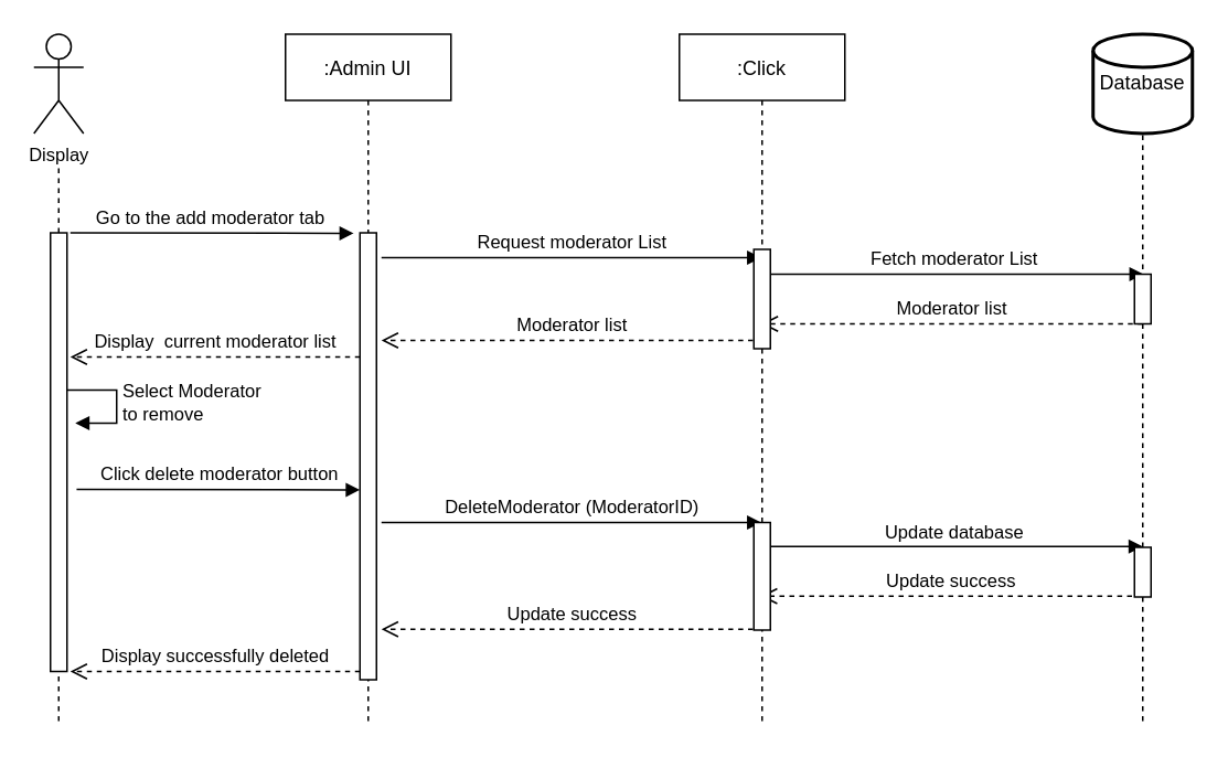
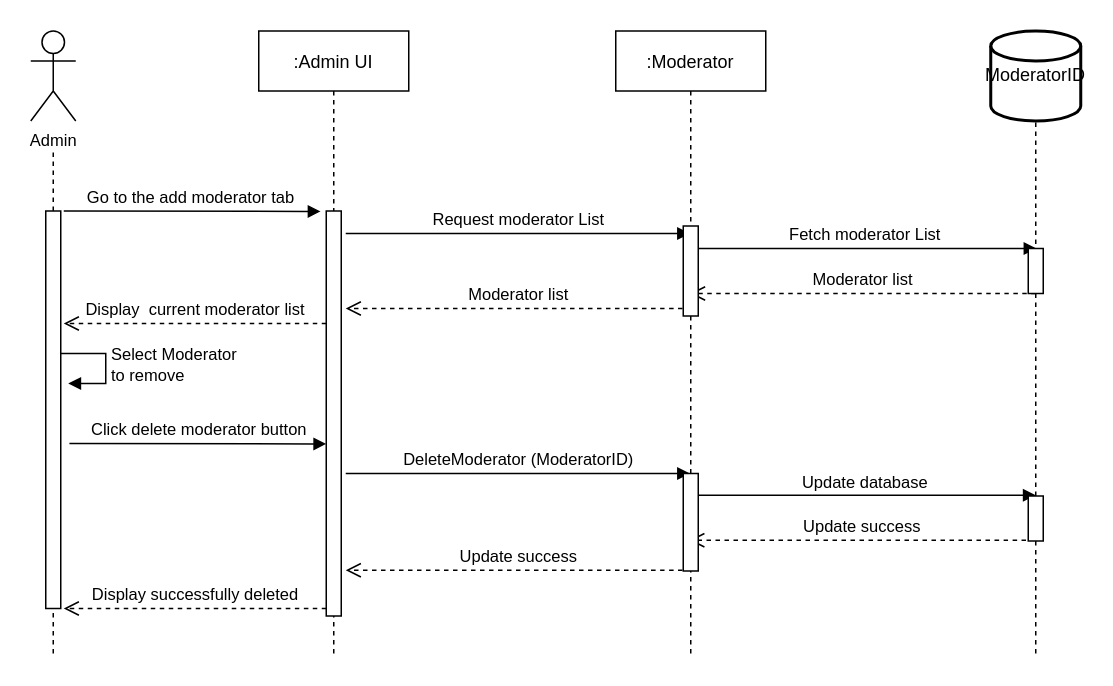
  <mxCell id="0" />
  <mxCell id="1" parent="0" />
  <mxCell id="2" value=":Admin UI" style="shape=umlLifeline;perimeter=lifelinePerimeter;container=1;collapsible=0;recursiveResize=0;rounded=0;shadow=0;strokeWidth=1;" vertex="1" parent="1"><mxGeometry x="172" y="20" width="100" height="415" as="geometry" /></mxCell>
  <mxCell id="3" value="" style="points=[];perimeter=orthogonalPerimeter;rounded=0;shadow=0;strokeWidth=1;" vertex="1" parent="2"><mxGeometry x="45" y="120" width="10" height="270" as="geometry" /></mxCell>
  <mxCell id="4" value="Go to the add moderator tab&amp;nbsp;" style="html=1;verticalAlign=bottom;endArrow=block;rounded=0;fontSize=11;exitX=1.379;exitY=0.086;exitDx=0;exitDy=0;exitPerimeter=0;" edge="1" parent="2"><mxGeometry width="80" relative="1" as="geometry"><mxPoint x="-130" y="120" as="sourcePoint" /><mxPoint x="41.21" y="120.3" as="targetPoint" /></mxGeometry></mxCell>
  <mxCell id="5" value="Display successfully deleted" style="verticalAlign=bottom;endArrow=open;dashed=1;endSize=8;shadow=0;strokeWidth=1;" edge="1" parent="2"><mxGeometry x="-0.006" relative="1" as="geometry"><mxPoint x="-130" y="385" as="targetPoint" /><mxPoint x="45" y="385" as="sourcePoint" /><Array as="points"><mxPoint x="28" y="385" /></Array><mxPoint as="offset" /></mxGeometry></mxCell>
  <mxCell id="6" value="Display  current moderator list" style="verticalAlign=bottom;endArrow=open;dashed=1;endSize=8;shadow=0;strokeWidth=1;" edge="1" parent="2"><mxGeometry x="-0.006" relative="1" as="geometry"><mxPoint x="-130" y="195" as="targetPoint" /><mxPoint x="45" y="195" as="sourcePoint" /><Array as="points"><mxPoint x="28" y="195" /></Array><mxPoint as="offset" /></mxGeometry></mxCell>
- <mxCell id="7" value="&lt;font style=&quot;font-size: 11px;&quot;&gt;Display&lt;/font&gt;" style="shape=umlActor;verticalLabelPosition=bottom;verticalAlign=top;html=1;fontSize=4;" vertex="1" parent="1"><mxGeometry x="20" y="20" width="30" height="60" as="geometry" /></mxCell>
+ <mxCell id="7" value="&lt;font style=&quot;font-size: 11px;&quot;&gt;Admin&lt;/font&gt;" style="shape=umlActor;verticalLabelPosition=bottom;verticalAlign=top;html=1;fontSize=4;" vertex="1" parent="1"><mxGeometry x="20" y="20" width="30" height="60" as="geometry" /></mxCell>
  <mxCell id="8" value="" style="endArrow=none;dashed=1;html=1;rounded=0;fontSize=9;startArrow=none;" edge="1" parent="1" source="16"><mxGeometry width="50" height="50" relative="1" as="geometry"><mxPoint x="35" y="662" as="sourcePoint" /><mxPoint x="35" y="100" as="targetPoint" /></mxGeometry></mxCell>
- <mxCell id="9" value="Database" style="strokeWidth=2;html=1;shape=mxgraph.flowchart.database;whiteSpace=wrap;" vertex="1" parent="1"><mxGeometry x="660" y="20" width="60" height="60" as="geometry" /></mxCell>
+ <mxCell id="9" value="ModeratorID" style="strokeWidth=2;html=1;shape=mxgraph.flowchart.database;whiteSpace=wrap;" vertex="1" parent="1"><mxGeometry x="660" y="20" width="60" height="60" as="geometry" /></mxCell>
  <mxCell id="10" value="" style="endArrow=none;dashed=1;html=1;rounded=0;entryX=0.5;entryY=1;entryDx=0;entryDy=0;entryPerimeter=0;startArrow=none;" edge="1" parent="1" source="24" target="9"><mxGeometry width="50" height="50" relative="1" as="geometry"><mxPoint x="690" y="420" as="sourcePoint" /><mxPoint x="690" y="100" as="targetPoint" /></mxGeometry></mxCell>
  <mxCell id="11" value="&lt;div&gt;Select Moderator &lt;br&gt;&lt;/div&gt;&lt;div&gt;to remove&lt;br&gt;&lt;/div&gt;" style="edgeStyle=orthogonalEdgeStyle;html=1;align=left;spacingLeft=2;endArrow=block;rounded=0;entryX=1;entryY=0;" edge="1" parent="1"><mxGeometry relative="1" as="geometry"><mxPoint x="40" y="235" as="sourcePoint" /><Array as="points"><mxPoint x="70" y="235" /></Array><mxPoint x="45" y="255" as="targetPoint" /></mxGeometry></mxCell>
  <mxCell id="12" value="Request moderator List" style="html=1;verticalAlign=bottom;endArrow=block;rounded=0;fontSize=11;exitX=1.379;exitY=0.086;exitDx=0;exitDy=0;exitPerimeter=0;" edge="1" parent="1" target="26"><mxGeometry width="80" relative="1" as="geometry"><mxPoint x="230" y="155" as="sourcePoint" /><mxPoint x="401.21" y="155.3" as="targetPoint" /></mxGeometry></mxCell>
  <mxCell id="13" value="Fetch moderator List" style="html=1;verticalAlign=bottom;endArrow=block;rounded=0;fontSize=11;exitX=1.379;exitY=0.086;exitDx=0;exitDy=0;exitPerimeter=0;" edge="1" parent="1"><mxGeometry width="80" relative="1" as="geometry"><mxPoint x="461" y="165" as="sourcePoint" /><mxPoint x="690.5" y="165" as="targetPoint" /></mxGeometry></mxCell>
  <mxCell id="14" value="Moderator list" style="verticalAlign=bottom;endArrow=open;dashed=1;endSize=8;shadow=0;strokeWidth=1;" edge="1" parent="1" target="26"><mxGeometry x="-0.006" relative="1" as="geometry"><mxPoint x="515" y="195" as="targetPoint" /><mxPoint x="690" y="195" as="sourcePoint" /><Array as="points"><mxPoint x="673" y="195" /></Array><mxPoint as="offset" /></mxGeometry></mxCell>
  <mxCell id="15" value="Moderator list" style="verticalAlign=bottom;endArrow=open;dashed=1;endSize=8;shadow=0;strokeWidth=1;" edge="1" parent="1"><mxGeometry x="-0.006" relative="1" as="geometry"><mxPoint x="230" y="205" as="targetPoint" /><mxPoint x="460.5" y="205" as="sourcePoint" /><Array as="points"><mxPoint x="443.5" y="205" /></Array><mxPoint as="offset" /></mxGeometry></mxCell>
  <mxCell id="16" value="" style="html=1;points=[];perimeter=orthogonalPerimeter;fontSize=9;" vertex="1" parent="1"><mxGeometry x="30" y="140" width="10" height="265" as="geometry" /></mxCell>
  <mxCell id="17" value="" style="endArrow=none;dashed=1;html=1;rounded=0;fontSize=9;startArrow=none;" edge="1" parent="1" target="16"><mxGeometry width="50" height="50" relative="1" as="geometry"><mxPoint x="35" y="435" as="sourcePoint" /><mxPoint x="35" y="100" as="targetPoint" /></mxGeometry></mxCell>
  <mxCell id="18" value="Click delete moderator button" style="html=1;verticalAlign=bottom;endArrow=block;rounded=0;fontSize=11;exitX=1.379;exitY=0.086;exitDx=0;exitDy=0;exitPerimeter=0;" edge="1" parent="1"><mxGeometry width="80" relative="1" as="geometry"><mxPoint x="45.79" y="295" as="sourcePoint" /><mxPoint x="217" y="295.3" as="targetPoint" /></mxGeometry></mxCell>
  <mxCell id="19" value="DeleteModerator (ModeratorID)" style="html=1;verticalAlign=bottom;endArrow=block;rounded=0;fontSize=11;exitX=1.379;exitY=0.086;exitDx=0;exitDy=0;exitPerimeter=0;" edge="1" parent="1" target="26"><mxGeometry width="80" relative="1" as="geometry"><mxPoint x="230" y="315" as="sourcePoint" /><mxPoint x="401.21" y="315.3" as="targetPoint" /></mxGeometry></mxCell>
  <mxCell id="20" value="Update database" style="html=1;verticalAlign=bottom;endArrow=block;rounded=0;fontSize=11;exitX=1.379;exitY=0.086;exitDx=0;exitDy=0;exitPerimeter=0;" edge="1" parent="1"><mxGeometry width="80" relative="1" as="geometry"><mxPoint x="460.5" y="329.5" as="sourcePoint" /><mxPoint x="690" y="329.5" as="targetPoint" /></mxGeometry></mxCell>
  <mxCell id="21" value="Update success" style="verticalAlign=bottom;endArrow=open;dashed=1;endSize=8;shadow=0;strokeWidth=1;" edge="1" parent="1"><mxGeometry x="-0.006" relative="1" as="geometry"><mxPoint x="459" y="359.5" as="targetPoint" /><mxPoint x="689.5" y="359.5" as="sourcePoint" /><Array as="points"><mxPoint x="672.5" y="359.5" /></Array><mxPoint as="offset" /></mxGeometry></mxCell>
  <mxCell id="22" value="Update success" style="verticalAlign=bottom;endArrow=open;dashed=1;endSize=8;shadow=0;strokeWidth=1;" edge="1" parent="1"><mxGeometry x="-0.006" relative="1" as="geometry"><mxPoint x="230" y="379.5" as="targetPoint" /><mxPoint x="460.5" y="379.5" as="sourcePoint" /><Array as="points"><mxPoint x="443.5" y="379.5" /></Array><mxPoint as="offset" /></mxGeometry></mxCell>
  <mxCell id="23" value="" style="points=[];perimeter=orthogonalPerimeter;rounded=0;shadow=0;strokeWidth=1;" vertex="1" parent="1"><mxGeometry x="685" y="165" width="10" height="30" as="geometry" /></mxCell>
  <mxCell id="24" value="" style="points=[];perimeter=orthogonalPerimeter;rounded=0;shadow=0;strokeWidth=1;" vertex="1" parent="1"><mxGeometry x="685" y="330" width="10" height="30" as="geometry" /></mxCell>
  <mxCell id="25" value="" style="endArrow=none;dashed=1;html=1;rounded=0;entryX=0.5;entryY=1;entryDx=0;entryDy=0;entryPerimeter=0;startArrow=none;" edge="1" parent="1" target="24"><mxGeometry width="50" height="50" relative="1" as="geometry"><mxPoint x="690" y="435" as="sourcePoint" /><mxPoint x="690" y="80" as="targetPoint" /></mxGeometry></mxCell>
- <mxCell id="26" value=":Click" style="shape=umlLifeline;perimeter=lifelinePerimeter;container=1;collapsible=0;recursiveResize=0;rounded=0;shadow=0;strokeWidth=1;" vertex="1" parent="1"><mxGeometry x="410" y="20" width="100" height="415" as="geometry" /></mxCell>
+ <mxCell id="26" value=":Moderator" style="shape=umlLifeline;perimeter=lifelinePerimeter;container=1;collapsible=0;recursiveResize=0;rounded=0;shadow=0;strokeWidth=1;" vertex="1" parent="1"><mxGeometry x="410" y="20" width="100" height="415" as="geometry" /></mxCell>
  <mxCell id="27" value="" style="points=[];perimeter=orthogonalPerimeter;rounded=0;shadow=0;strokeWidth=1;" vertex="1" parent="26"><mxGeometry x="45" y="130" width="10" height="60" as="geometry" /></mxCell>
  <mxCell id="28" value="" style="points=[];perimeter=orthogonalPerimeter;rounded=0;shadow=0;strokeWidth=1;" vertex="1" parent="26"><mxGeometry x="45" y="295" width="10" height="65" as="geometry" /></mxCell>
